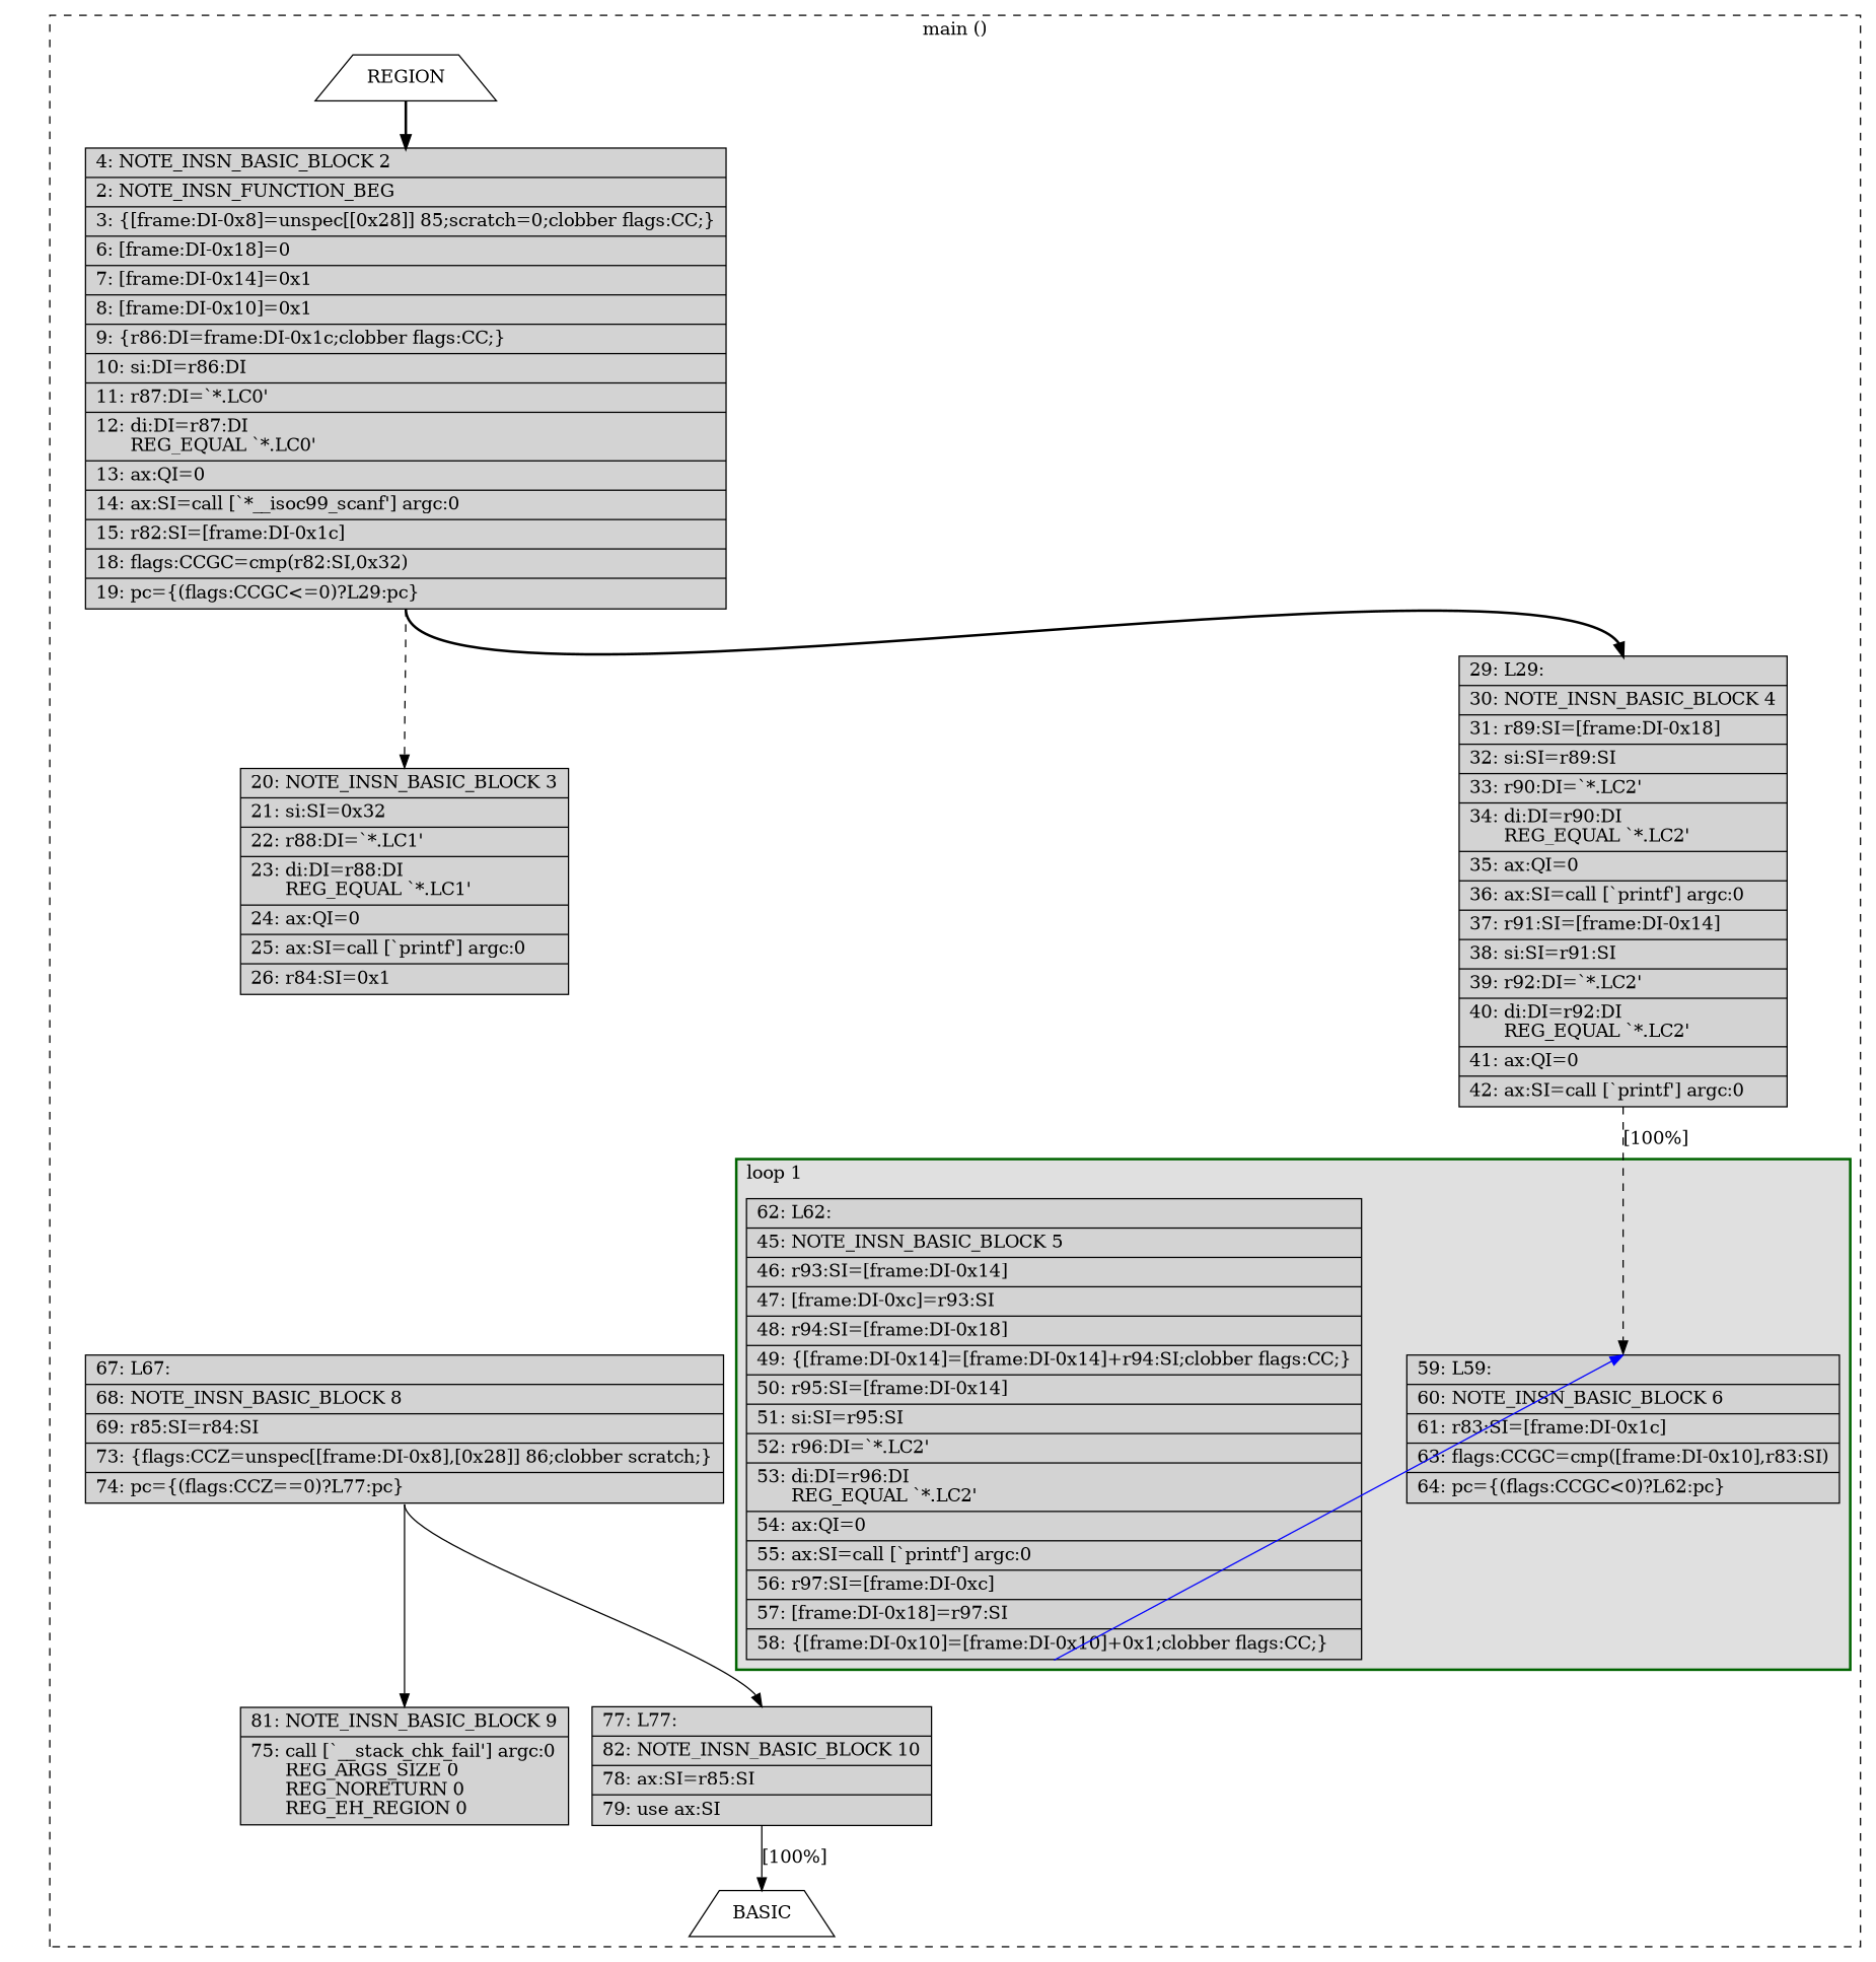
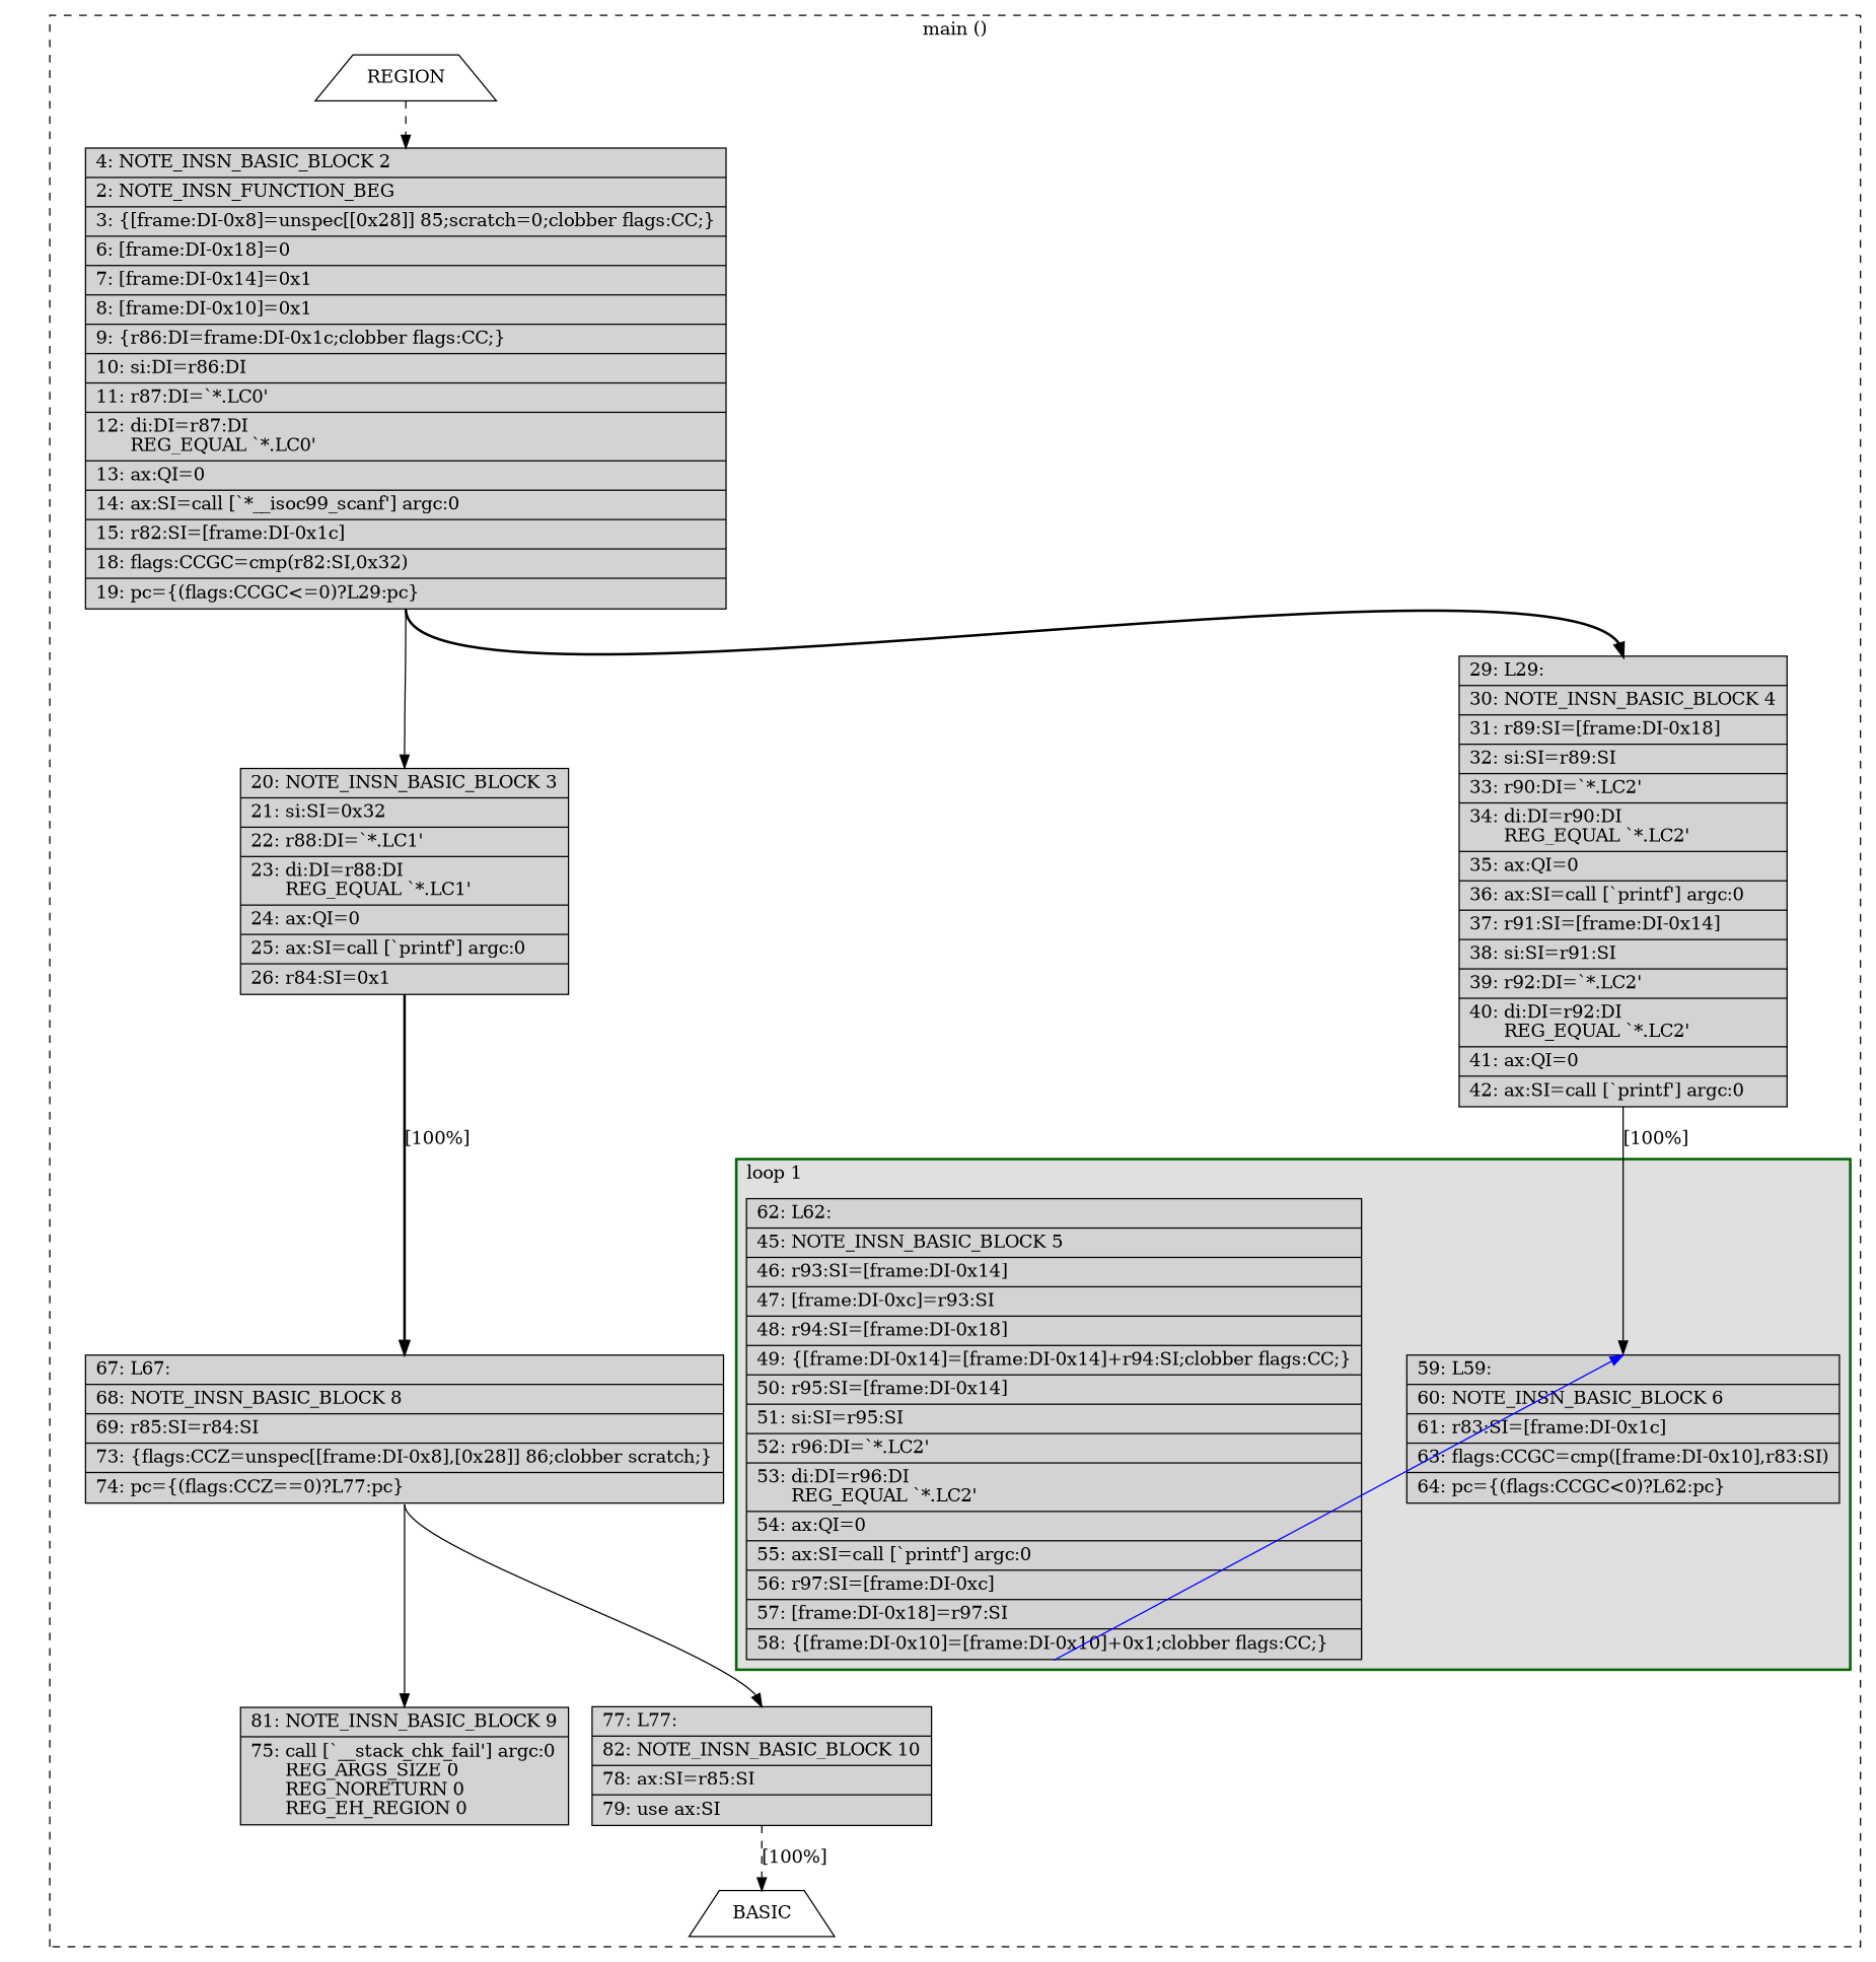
  digraph {
    node [fillcolor=lightgrey shape=record style=filled]
    edge [color=black constraint=true headport=n style=solid tailport=s weight=100]
    n1 [label="{\ \ \ 59:\ L59:\l|\ \ \ 60:\ NOTE_INSN_BASIC_BLOCK\ 6\l|\ \ \ 61:\ r83:SI=[frame:DI-0x1c]\l|\ \ \ 63:\ flags:CCGC=cmp([frame:DI-0x10],r83:SI)\l|\ \ \ 64:\ pc=\{(flags:CCGC\<0)?L62:pc\}\l}"]
    n2 [label="{\ \ \ 62:\ L62:\l|\ \ \ 45:\ NOTE_INSN_BASIC_BLOCK\ 5\l|\ \ \ 46:\ r93:SI=[frame:DI-0x14]\l|\ \ \ 47:\ [frame:DI-0xc]=r93:SI\l|\ \ \ 48:\ r94:SI=[frame:DI-0x18]\l|\ \ \ 49:\ \{[frame:DI-0x14]=[frame:DI-0x14]+r94:SI;clobber\ flags:CC;\}\l|\ \ \ 50:\ r95:SI=[frame:DI-0x14]\l|\ \ \ 51:\ si:SI=r95:SI\l|\ \ \ 52:\ r96:DI=`*.LC2'\l|\ \ \ 53:\ di:DI=r96:DI\l\ \ \ \ \ \ REG_EQUAL\ `*.LC2'\l|\ \ \ 54:\ ax:QI=0\l|\ \ \ 55:\ ax:SI=call\ [`printf']\ argc:0\l|\ \ \ 56:\ r97:SI=[frame:DI-0xc]\l|\ \ \ 57:\ [frame:DI-0x18]=r97:SI\l|\ \ \ 58:\ \{[frame:DI-0x10]=[frame:DI-0x10]+0x1;clobber\ flags:CC;\}\l}"]
    n3 [fillcolor=white label=REGION shape=trapezium]
    n4 [fillcolor=white label=BASIC shape=trapezium]
    n5 [label="{\ \ \ \ 4:\ NOTE_INSN_BASIC_BLOCK\ 2\l|\ \ \ \ 2:\ NOTE_INSN_FUNCTION_BEG\l|\ \ \ \ 3:\ \{[frame:DI-0x8]=unspec[[0x28]]\ 85;scratch=0;clobber\ flags:CC;\}\l|\ \ \ \ 6:\ [frame:DI-0x18]=0\l|\ \ \ \ 7:\ [frame:DI-0x14]=0x1\l|\ \ \ \ 8:\ [frame:DI-0x10]=0x1\l|\ \ \ \ 9:\ \{r86:DI=frame:DI-0x1c;clobber\ flags:CC;\}\l|\ \ \ 10:\ si:DI=r86:DI\l|\ \ \ 11:\ r87:DI=`*.LC0'\l|\ \ \ 12:\ di:DI=r87:DI\l\ \ \ \ \ \ REG_EQUAL\ `*.LC0'\l|\ \ \ 13:\ ax:QI=0\l|\ \ \ 14:\ ax:SI=call\ [`*__isoc99_scanf']\ argc:0\l|\ \ \ 15:\ r82:SI=[frame:DI-0x1c]\l|\ \ \ 18:\ flags:CCGC=cmp(r82:SI,0x32)\l|\ \ \ 19:\ pc=\{(flags:CCGC\<=0)?L29:pc\}\l}"]
    n6 [label="{\ \ \ 20:\ NOTE_INSN_BASIC_BLOCK\ 3\l|\ \ \ 21:\ si:SI=0x32\l|\ \ \ 22:\ r88:DI=`*.LC1'\l|\ \ \ 23:\ di:DI=r88:DI\l\ \ \ \ \ \ REG_EQUAL\ `*.LC1'\l|\ \ \ 24:\ ax:QI=0\l|\ \ \ 25:\ ax:SI=call\ [`printf']\ argc:0\l|\ \ \ 26:\ r84:SI=0x1\l}"]
    n7 [label="{\ \ \ 29:\ L29:\l|\ \ \ 30:\ NOTE_INSN_BASIC_BLOCK\ 4\l|\ \ \ 31:\ r89:SI=[frame:DI-0x18]\l|\ \ \ 32:\ si:SI=r89:SI\l|\ \ \ 33:\ r90:DI=`*.LC2'\l|\ \ \ 34:\ di:DI=r90:DI\l\ \ \ \ \ \ REG_EQUAL\ `*.LC2'\l|\ \ \ 35:\ ax:QI=0\l|\ \ \ 36:\ ax:SI=call\ [`printf']\ argc:0\l|\ \ \ 37:\ r91:SI=[frame:DI-0x14]\l|\ \ \ 38:\ si:SI=r91:SI\l|\ \ \ 39:\ r92:DI=`*.LC2'\l|\ \ \ 40:\ di:DI=r92:DI\l\ \ \ \ \ \ REG_EQUAL\ `*.LC2'\l|\ \ \ 41:\ ax:QI=0\l|\ \ \ 42:\ ax:SI=call\ [`printf']\ argc:0\l}"]
    n8 [label="{\ \ \ 67:\ L67:\l|\ \ \ 68:\ NOTE_INSN_BASIC_BLOCK\ 8\l|\ \ \ 69:\ r85:SI=r84:SI\l|\ \ \ 73:\ \{flags:CCZ=unspec[[frame:DI-0x8],[0x28]]\ 86;clobber\ scratch;\}\l|\ \ \ 74:\ pc=\{(flags:CCZ==0)?L77:pc\}\l}"]
    n9 [label="{\ \ \ 81:\ NOTE_INSN_BASIC_BLOCK\ 9\l|\ \ \ 75:\ call\ [`__stack_chk_fail']\ argc:0\l\ \ \ \ \ \ REG_ARGS_SIZE\ 0\l\ \ \ \ \ \ REG_NORETURN\ 0\l\ \ \ \ \ \ REG_EH_REGION\ 0\l}"]
    n10 [label="{\ \ \ 77:\ L77:\l|\ \ \ 82:\ NOTE_INSN_BASIC_BLOCK\ 10\l|\ \ \ 78:\ ax:SI=r85:SI\l|\ \ \ 79:\ use\ ax:SI\l}"]
    subgraph cluster_1 {
      color=black
      label="main ()"
      style=dashed
      n3
      n4
      n5
      n6
      n7
      n8
      n9
      n10
      subgraph cluster_2 {
        color=darkgreen
        fillcolor=grey88
        label="loop 1"
        labeljust=l
        penwidth=2
        style=filled
        n1
        n2
      }
    }
    n2 -> n1 [color=blue constraint=false weight=10]
    n3 -> n4 [style=invis color="" weight=""]
-   n3 -> n5 [style=bold]
-   n5 -> n6 [style=dashed]
+   n3 -> n5 [style=dashed]
+   n5 -> n6
    n5 -> n7 [style=bold weight=10]
-   n7 -> n1 [label="[100%]" style=dashed]
+   n6 -> n8 [label="[100%]" style=bold]
+   n7 -> n1 [label="[100%]"]
    n8 -> n9
    n8 -> n10 [weight=10]
-   n10 -> n4 [label="[100%]"]
+   n10 -> n4 [label="[100%]" style=dashed]
  }
